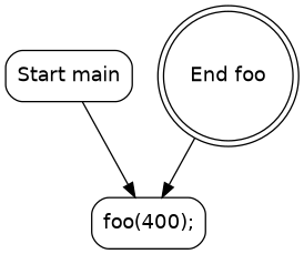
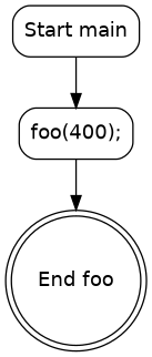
  digraph {
    node [fontname=Helvetica shape=box style=rounded]
    edge [fontname=Helvetica]
    n1 [label="Start main"]
    n2 [label="foo(400);"]
    n3 [label="End foo" shape=doublecircle]
    n1 -> n2
-   n3 -> n2
+   n2 -> n3
  }
